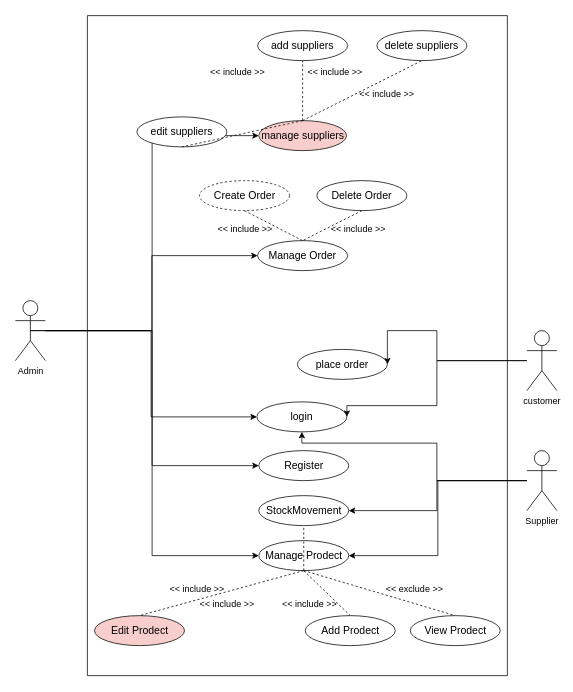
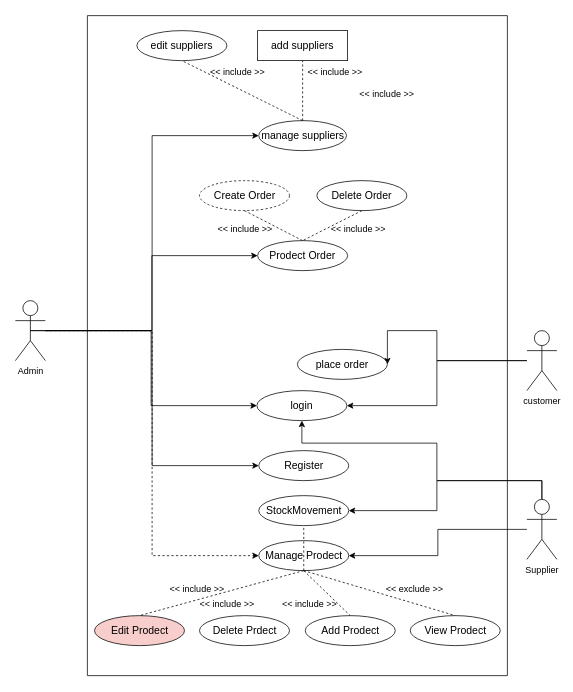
  <mxCell id="0" />
  <mxCell id="1" parent="0" />
  <mxCell id="2" style="edgeStyle=orthogonalEdgeStyle;rounded=0;orthogonalLoop=1;jettySize=auto;html=1;entryX=1;entryY=0.5;entryDx=0;entryDy=0;" edge="1" parent="1" source="5" target="20"><mxGeometry relative="1" as="geometry" /></mxCell>
  <mxCell id="3" style="edgeStyle=orthogonalEdgeStyle;rounded=0;orthogonalLoop=1;jettySize=auto;html=1;entryX=1;entryY=0.5;entryDx=0;entryDy=0;" edge="1" parent="1" source="5" target="29"><mxGeometry relative="1" as="geometry"><Array as="points"><mxPoint x="582" y="640" /><mxPoint x="582" y="680" /></Array></mxGeometry></mxCell>
  <mxCell id="4" style="edgeStyle=orthogonalEdgeStyle;rounded=0;orthogonalLoop=1;jettySize=auto;html=1;" edge="1" parent="1" source="5" target="27"><mxGeometry relative="1" as="geometry"><Array as="points"><mxPoint x="582" y="640" /><mxPoint x="582" y="590" /><mxPoint x="402" y="590" /></Array></mxGeometry></mxCell>
- <mxCell id="5" value="Supplier" style="shape=umlActor;verticalLabelPosition=bottom;verticalAlign=top;html=1;outlineConnect=0;" parent="1" vertex="1"><mxGeometry x="702" y="600" width="40" height="80" as="geometry" /></mxCell>
+ <mxCell id="5" value="Supplier" style="shape=umlActor;verticalLabelPosition=bottom;verticalAlign=top;html=1;outlineConnect=0;" parent="1" vertex="1"><mxGeometry x="702" y="665" width="40" height="80" as="geometry" /></mxCell>
  <mxCell id="6" style="edgeStyle=orthogonalEdgeStyle;rounded=0;orthogonalLoop=1;jettySize=auto;html=1;exitX=0.5;exitY=0.5;exitDx=0;exitDy=0;exitPerimeter=0;entryX=0;entryY=0.5;entryDx=0;entryDy=0;" edge="1" parent="1" source="11" target="19"><mxGeometry relative="1" as="geometry" /></mxCell>
- <mxCell id="7" style="edgeStyle=orthogonalEdgeStyle;rounded=0;orthogonalLoop=1;jettySize=auto;html=1;entryX=0;entryY=0.5;entryDx=0;entryDy=0;" edge="1" parent="1" source="11" target="20"><mxGeometry relative="1" as="geometry" /></mxCell>
+ <mxCell id="7" style="edgeStyle=orthogonalEdgeStyle;rounded=0;orthogonalLoop=1;jettySize=auto;html=1;entryX=0;entryY=0.5;entryDx=0;entryDy=0;dashed=1;" edge="1" parent="1" source="11" target="20"><mxGeometry relative="1" as="geometry" /></mxCell>
  <mxCell id="8" style="edgeStyle=orthogonalEdgeStyle;rounded=0;orthogonalLoop=1;jettySize=auto;html=1;entryX=0;entryY=0.5;entryDx=0;entryDy=0;" edge="1" parent="1" source="11" target="25"><mxGeometry relative="1" as="geometry" /></mxCell>
  <mxCell id="9" style="edgeStyle=orthogonalEdgeStyle;rounded=0;orthogonalLoop=1;jettySize=auto;html=1;exitX=0.5;exitY=0.5;exitDx=0;exitDy=0;exitPerimeter=0;" edge="1" parent="1" source="11" target="32"><mxGeometry relative="1" as="geometry"><Array as="points"><mxPoint x="202" y="440" /><mxPoint x="202" y="340" /></Array></mxGeometry></mxCell>
  <mxCell id="10" style="edgeStyle=orthogonalEdgeStyle;rounded=0;orthogonalLoop=1;jettySize=auto;html=1;entryX=0;entryY=0.5;entryDx=0;entryDy=0;" edge="1" parent="1" source="11" target="27"><mxGeometry relative="1" as="geometry" /></mxCell>
  <mxCell id="11" value="Admin" style="shape=umlActor;verticalLabelPosition=bottom;verticalAlign=top;html=1;outlineConnect=0;" parent="1" vertex="1"><mxGeometry x="20" y="400" width="40" height="80" as="geometry" /></mxCell>
  <mxCell id="12" style="edgeStyle=orthogonalEdgeStyle;rounded=0;orthogonalLoop=1;jettySize=auto;html=1;entryX=1;entryY=0.5;entryDx=0;entryDy=0;" edge="1" parent="1" source="14" target="24"><mxGeometry relative="1" as="geometry"><Array as="points"><mxPoint x="582" y="480" /><mxPoint x="582" y="440" /></Array></mxGeometry></mxCell>
  <mxCell id="13" style="edgeStyle=orthogonalEdgeStyle;rounded=0;orthogonalLoop=1;jettySize=auto;html=1;entryX=1;entryY=0.5;entryDx=0;entryDy=0;" edge="1" parent="1" source="14" target="27"><mxGeometry relative="1" as="geometry"><Array as="points"><mxPoint x="582" y="480" /><mxPoint x="582" y="540" /></Array></mxGeometry></mxCell>
  <mxCell id="14" value="customer" style="shape=umlActor;verticalLabelPosition=bottom;verticalAlign=top;html=1;outlineConnect=0;" parent="1" vertex="1"><mxGeometry x="702" y="440" width="40" height="80" as="geometry" /></mxCell>
  <mxCell id="15" value="" style="swimlane;startSize=0;" parent="1" vertex="1"><mxGeometry x="116" y="20" width="560" height="880" as="geometry" /></mxCell>
- <mxCell id="16" value="&lt;font style=&quot;font-size: 14px;&quot;&gt;delete suppliers&lt;/font&gt;" style="ellipse;whiteSpace=wrap;html=1;" parent="15" vertex="1"><mxGeometry x="386" y="20" width="120" height="40" as="geometry" /></mxCell>
- <mxCell id="17" value="&lt;font style=&quot;font-size: 14px;&quot;&gt;edit suppliers&lt;/font&gt;" style="ellipse;whiteSpace=wrap;html=1;" parent="15" vertex="1"><mxGeometry x="66" y="135" width="120" height="40" as="geometry" /></mxCell>
- <mxCell id="18" value="&lt;font style=&quot;font-size: 14px;&quot;&gt;add suppliers&lt;/font&gt;" style="ellipse;whiteSpace=wrap;html=1;" parent="15" vertex="1"><mxGeometry x="227" y="20" width="120" height="40" as="geometry" /></mxCell>
- <mxCell id="19" value="&lt;font style=&quot;font-size: 14px;&quot;&gt;manage suppliers&lt;/font&gt;" style="ellipse;whiteSpace=wrap;html=1;fillColor=#f8cecc;" parent="15" vertex="1"><mxGeometry x="228.5" y="140" width="117" height="40" as="geometry" /></mxCell>
+ <mxCell id="17" value="&lt;font style=&quot;font-size: 14px;&quot;&gt;edit suppliers&lt;/font&gt;" style="ellipse;whiteSpace=wrap;html=1;" parent="15" vertex="1"><mxGeometry x="66" y="20" width="120" height="40" as="geometry" /></mxCell>
+ <mxCell id="18" value="&lt;font style=&quot;font-size: 14px;&quot;&gt;add suppliers&lt;/font&gt;" style="whiteSpace=wrap;html=1;rounded=0;" parent="15" vertex="1"><mxGeometry x="227" y="20" width="120" height="40" as="geometry" /></mxCell>
+ <mxCell id="19" value="&lt;font style=&quot;font-size: 14px;&quot;&gt;manage suppliers&lt;/font&gt;" style="ellipse;whiteSpace=wrap;html=1;" parent="15" vertex="1"><mxGeometry x="228.5" y="140" width="117" height="40" as="geometry" /></mxCell>
  <mxCell id="20" value="&lt;font style=&quot;font-size: 14px;&quot;&gt;Manage Prodect&lt;/font&gt;" style="ellipse;whiteSpace=wrap;html=1;" parent="15" vertex="1"><mxGeometry x="228.5" y="700" width="120" height="40" as="geometry" /></mxCell>
  <mxCell id="21" value="&lt;font style=&quot;font-size: 14px;&quot;&gt;View Prodect&lt;/font&gt;" style="ellipse;whiteSpace=wrap;html=1;" parent="15" vertex="1"><mxGeometry x="430.5" y="800" width="120" height="40" as="geometry" /></mxCell>
  <mxCell id="22" value="&lt;font style=&quot;font-size: 14px;&quot;&gt;Add Prodect&lt;/font&gt;" style="ellipse;whiteSpace=wrap;html=1;" parent="15" vertex="1"><mxGeometry x="290.5" y="800" width="120" height="40" as="geometry" /></mxCell>
+ <mxCell id="23" value="&lt;font style=&quot;font-size: 14px;&quot;&gt;Delete Prdect&lt;/font&gt;" style="ellipse;whiteSpace=wrap;html=1;" parent="15" vertex="1"><mxGeometry x="149.5" y="800" width="120" height="40" as="geometry" /></mxCell>
  <mxCell id="24" value="&lt;font style=&quot;font-size: 14px;&quot;&gt;place order&lt;/font&gt;" style="ellipse;whiteSpace=wrap;html=1;" parent="15" vertex="1"><mxGeometry x="280" y="445" width="120" height="40" as="geometry" /></mxCell>
  <mxCell id="25" value="&lt;font style=&quot;font-size: 14px;&quot;&gt;Register&lt;/font&gt;" style="ellipse;whiteSpace=wrap;html=1;" parent="15" vertex="1"><mxGeometry x="228.5" y="580" width="120" height="40" as="geometry" /></mxCell>
  <mxCell id="26" style="edgeStyle=orthogonalEdgeStyle;rounded=0;orthogonalLoop=1;jettySize=auto;html=1;exitX=0.5;exitY=1;exitDx=0;exitDy=0;" edge="1" parent="15" source="21" target="21"><mxGeometry relative="1" as="geometry" /></mxCell>
- <mxCell id="27" value="&lt;font style=&quot;font-size: 14px;&quot;&gt;login&lt;/font&gt;" style="ellipse;whiteSpace=wrap;html=1;" vertex="1" parent="15"><mxGeometry x="226" y="515" width="120" height="40" as="geometry" /></mxCell>
+ <mxCell id="27" value="&lt;font style=&quot;font-size: 14px;&quot;&gt;login&lt;/font&gt;" style="ellipse;whiteSpace=wrap;html=1;" vertex="1" parent="15"><mxGeometry x="226" y="500" width="120" height="40" as="geometry" /></mxCell>
  <mxCell id="28" value="&lt;font style=&quot;font-size: 14px;&quot;&gt;Edit Prodect&lt;/font&gt;" style="ellipse;whiteSpace=wrap;html=1;fillColor=#f8cecc;" vertex="1" parent="15"><mxGeometry x="9.5" y="800" width="120" height="40" as="geometry" /></mxCell>
  <mxCell id="29" value="&lt;font style=&quot;font-size: 14px;&quot;&gt;StockMovement&lt;/font&gt;" style="ellipse;whiteSpace=wrap;html=1;" vertex="1" parent="15"><mxGeometry x="228.5" y="640" width="120" height="40" as="geometry" /></mxCell>
  <mxCell id="30" value="&lt;font style=&quot;font-size: 14px;&quot;&gt;Create Order&lt;/font&gt;" style="ellipse;whiteSpace=wrap;html=1;dashed=1;" vertex="1" parent="15"><mxGeometry x="149.5" y="220" width="120" height="40" as="geometry" /></mxCell>
  <mxCell id="31" value="&lt;font style=&quot;font-size: 14px;&quot;&gt;Delete Order&lt;/font&gt;" style="ellipse;whiteSpace=wrap;html=1;" vertex="1" parent="15"><mxGeometry x="306" y="220" width="120" height="40" as="geometry" /></mxCell>
- <mxCell id="32" value="&lt;font style=&quot;font-size: 14px;&quot;&gt;Manage Order&lt;/font&gt;" style="ellipse;whiteSpace=wrap;html=1;" vertex="1" parent="15"><mxGeometry x="227" y="300" width="120" height="40" as="geometry" /></mxCell>
- <mxCell id="33" value="" style="endArrow=none;dashed=1;html=1;rounded=0;entryX=0.5;entryY=1;entryDx=0;entryDy=0;exitX=0.5;exitY=0;exitDx=0;exitDy=0;" edge="1" parent="15" source="19" target="16"><mxGeometry width="50" height="50" relative="1" as="geometry"><mxPoint x="336" y="150" as="sourcePoint" /><mxPoint x="386" y="100" as="targetPoint" /></mxGeometry></mxCell>
+ <mxCell id="32" value="&lt;font style=&quot;font-size: 14px;&quot;&gt;Prodect Order&lt;/font&gt;" style="ellipse;whiteSpace=wrap;html=1;" vertex="1" parent="15"><mxGeometry x="227" y="300" width="120" height="40" as="geometry" /></mxCell>
  <mxCell id="34" value="" style="endArrow=none;dashed=1;html=1;rounded=0;entryX=0.5;entryY=1;entryDx=0;entryDy=0;" edge="1" parent="15" source="19" target="18"><mxGeometry width="50" height="50" relative="1" as="geometry"><mxPoint x="216" y="130" as="sourcePoint" /><mxPoint x="266" y="80" as="targetPoint" /></mxGeometry></mxCell>
  <mxCell id="35" value="" style="endArrow=none;dashed=1;html=1;rounded=0;entryX=0.5;entryY=1;entryDx=0;entryDy=0;exitX=0.5;exitY=0;exitDx=0;exitDy=0;" edge="1" parent="15" source="19" target="17"><mxGeometry width="50" height="50" relative="1" as="geometry"><mxPoint x="256" y="140" as="sourcePoint" /><mxPoint x="116" y="100" as="targetPoint" /></mxGeometry></mxCell>
  <mxCell id="36" value="" style="endArrow=none;dashed=1;html=1;rounded=0;entryX=0.5;entryY=0;entryDx=0;entryDy=0;exitX=0.5;exitY=1;exitDx=0;exitDy=0;" edge="1" parent="15" source="20" target="28"><mxGeometry width="50" height="50" relative="1" as="geometry"><mxPoint x="197" y="1050" as="sourcePoint" /><mxPoint x="36" y="970" as="targetPoint" /></mxGeometry></mxCell>
  <mxCell id="37" value="" style="endArrow=none;dashed=1;html=1;rounded=0;entryX=0.5;entryY=0;entryDx=0;entryDy=0;exitX=0.5;exitY=1;exitDx=0;exitDy=0;" edge="1" parent="15" source="20" target="21"><mxGeometry width="50" height="50" relative="1" as="geometry"><mxPoint x="565" y="870" as="sourcePoint" /><mxPoint x="346" y="930" as="targetPoint" /></mxGeometry></mxCell>
  <mxCell id="38" value="" style="endArrow=none;dashed=1;html=1;rounded=0;entryX=0.5;entryY=0;entryDx=0;entryDy=0;exitX=0.5;exitY=1;exitDx=0;exitDy=0;" edge="1" parent="15" source="20" target="22"><mxGeometry width="50" height="50" relative="1" as="geometry"><mxPoint x="505" y="800" as="sourcePoint" /><mxPoint x="286" y="860" as="targetPoint" /></mxGeometry></mxCell>
  <mxCell id="39" value="" style="endArrow=none;dashed=1;html=1;rounded=0;exitX=0.5;exitY=1;exitDx=0;exitDy=0;" edge="1" parent="15" source="20" target="29"><mxGeometry width="50" height="50" relative="1" as="geometry"><mxPoint x="435" y="750" as="sourcePoint" /><mxPoint x="216" y="810" as="targetPoint" /></mxGeometry></mxCell>
  <mxCell id="40" value="" style="endArrow=none;dashed=1;html=1;rounded=0;entryX=0.5;entryY=0;entryDx=0;entryDy=0;exitX=0.5;exitY=1;exitDx=0;exitDy=0;" edge="1" parent="15" source="31" target="32"><mxGeometry width="50" height="50" relative="1" as="geometry"><mxPoint x="525" y="320" as="sourcePoint" /><mxPoint x="306" y="380" as="targetPoint" /></mxGeometry></mxCell>
  <mxCell id="41" value="" style="endArrow=none;dashed=1;html=1;rounded=0;entryX=0.5;entryY=0;entryDx=0;entryDy=0;exitX=0.5;exitY=1;exitDx=0;exitDy=0;" edge="1" parent="15" source="30" target="32"><mxGeometry width="50" height="50" relative="1" as="geometry"><mxPoint x="575" y="460" as="sourcePoint" /><mxPoint x="356" y="520" as="targetPoint" /></mxGeometry></mxCell>
  <mxCell id="42" value="&amp;lt;&amp;lt; include &amp;gt;&amp;gt;" style="text;html=1;align=center;verticalAlign=middle;resizable=0;points=[];autosize=1;strokeColor=none;fillColor=none;rotation=0;" vertex="1" parent="15"><mxGeometry x="348.505" y="89.996" width="100" height="30" as="geometry" /></mxCell>
  <mxCell id="43" value="&amp;lt;&amp;lt; include &amp;gt;&amp;gt;" style="text;html=1;align=center;verticalAlign=middle;resizable=0;points=[];autosize=1;strokeColor=none;fillColor=none;rotation=0;" vertex="1" parent="15"><mxGeometry x="280" y="60" width="100" height="30" as="geometry" /></mxCell>
  <mxCell id="44" value="&amp;lt;&amp;lt; include &amp;gt;&amp;gt;" style="text;html=1;align=center;verticalAlign=middle;resizable=0;points=[];autosize=1;strokeColor=none;fillColor=none;rotation=0;" vertex="1" parent="15"><mxGeometry x="149.5" y="60" width="100" height="30" as="geometry" /></mxCell>
  <mxCell id="45" value="&amp;lt;&amp;lt; include &amp;gt;&amp;gt;" style="text;html=1;align=center;verticalAlign=middle;resizable=0;points=[];autosize=1;strokeColor=none;fillColor=none;rotation=0;" vertex="1" parent="15"><mxGeometry x="310.5" y="270" width="100" height="30" as="geometry" /></mxCell>
  <mxCell id="46" value="&amp;lt;&amp;lt; include &amp;gt;&amp;gt;" style="text;html=1;align=center;verticalAlign=middle;resizable=0;points=[];autosize=1;strokeColor=none;fillColor=none;rotation=0;" vertex="1" parent="15"><mxGeometry x="159.5" y="270" width="100" height="30" as="geometry" /></mxCell>
  <mxCell id="47" value="&amp;lt;&amp;lt; include &amp;gt;&amp;gt;" style="text;html=1;align=center;verticalAlign=middle;resizable=0;points=[];autosize=1;strokeColor=none;fillColor=none;rotation=0;" vertex="1" parent="15"><mxGeometry x="96" y="750" width="100" height="30" as="geometry" /></mxCell>
  <mxCell id="48" value="&amp;lt;&amp;lt; include &amp;gt;&amp;gt;" style="text;html=1;align=center;verticalAlign=middle;resizable=0;points=[];autosize=1;strokeColor=none;fillColor=none;rotation=0;" vertex="1" parent="15"><mxGeometry x="136" y="770" width="100" height="30" as="geometry" /></mxCell>
  <mxCell id="49" value="&amp;lt;&amp;lt; include &amp;gt;&amp;gt;" style="text;html=1;align=center;verticalAlign=middle;resizable=0;points=[];autosize=1;strokeColor=none;fillColor=none;rotation=0;" vertex="1" parent="15"><mxGeometry x="245.5" y="770" width="100" height="30" as="geometry" /></mxCell>
  <mxCell id="50" value="&amp;lt;&amp;lt; exclude &amp;gt;&amp;gt;" style="text;html=1;align=center;verticalAlign=middle;resizable=0;points=[];autosize=1;strokeColor=none;fillColor=none;rotation=0;" vertex="1" parent="15"><mxGeometry x="386" y="750" width="100" height="30" as="geometry" /></mxCell>
